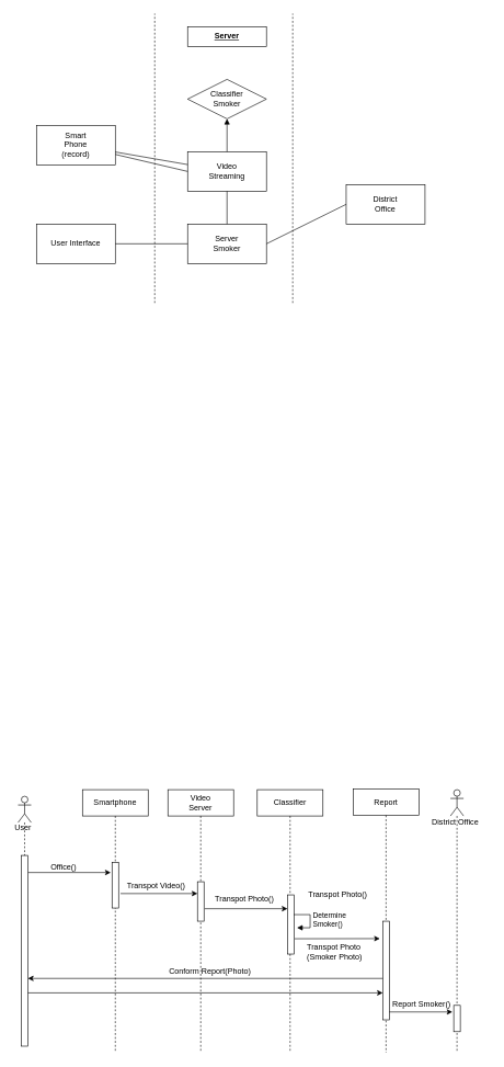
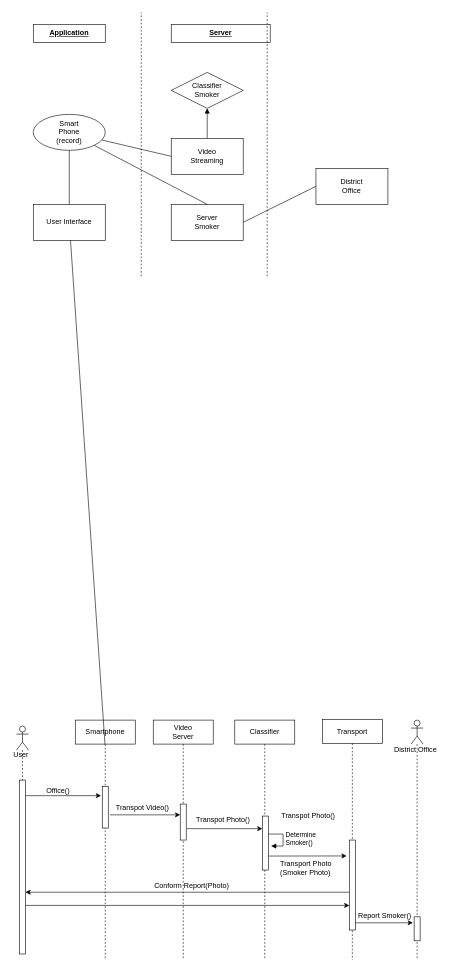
  <mxCell id="0" />
  <mxCell id="1" parent="0" />
- <mxCell id="2" value="&lt;span&gt;Report&lt;/span&gt;&lt;br&gt;" style="shape=umlLifeline;perimeter=lifelinePerimeter;whiteSpace=wrap;html=1;container=1;collapsible=0;recursiveResize=0;outlineConnect=0;" vertex="1" parent="1"><mxGeometry x="537" y="1199" width="100" height="401" as="geometry" /></mxCell>
+ <mxCell id="2" value="&lt;span&gt;Transport&lt;/span&gt;&lt;br&gt;" style="shape=umlLifeline;perimeter=lifelinePerimeter;whiteSpace=wrap;html=1;container=1;collapsible=0;recursiveResize=0;outlineConnect=0;" vertex="1" parent="1"><mxGeometry x="537" y="1199" width="100" height="401" as="geometry" /></mxCell>
  <mxCell id="3" value="&lt;span&gt;Classifier&lt;/span&gt;&lt;br&gt;" style="shape=umlLifeline;perimeter=lifelinePerimeter;whiteSpace=wrap;html=1;container=1;collapsible=0;recursiveResize=0;outlineConnect=0;" vertex="1" parent="1"><mxGeometry x="391" y="1200" width="100" height="400" as="geometry" /></mxCell>
  <mxCell id="4" value="&lt;span&gt;Video&lt;/span&gt;&lt;br&gt;&lt;span&gt;Server&lt;/span&gt;&lt;br&gt;" style="shape=umlLifeline;perimeter=lifelinePerimeter;whiteSpace=wrap;html=1;container=1;collapsible=0;recursiveResize=0;outlineConnect=0;" vertex="1" parent="1"><mxGeometry x="255" y="1200" width="100" height="400" as="geometry" /></mxCell>
  <mxCell id="5" value="&lt;span&gt;Smartphone&lt;/span&gt;" style="shape=umlLifeline;perimeter=lifelinePerimeter;whiteSpace=wrap;html=1;container=1;collapsible=0;recursiveResize=0;outlineConnect=0;" vertex="1" parent="1"><mxGeometry x="125" y="1200" width="100" height="400" as="geometry" /></mxCell>
  <mxCell id="6" value="Classifier&lt;br&gt;Smoker&lt;br&gt;" style="rhombus;whiteSpace=wrap;html=1;" vertex="1" parent="1"><mxGeometry x="285" y="120" width="120" height="60" as="geometry" /></mxCell>
  <mxCell id="7" value="Video&lt;br&gt;Streaming&lt;br&gt;" style="rounded=0;whiteSpace=wrap;html=1;" vertex="1" parent="1"><mxGeometry x="285" y="230" width="120" height="60" as="geometry" /></mxCell>
  <mxCell id="8" value="Server&lt;br&gt;Smoker&lt;br&gt;" style="rounded=0;whiteSpace=wrap;html=1;" vertex="1" parent="1"><mxGeometry x="285" y="340" width="120" height="60" as="geometry" /></mxCell>
- <mxCell id="9" value="Smart&lt;br&gt;Phone&lt;br&gt;(record)&lt;br&gt;" style="rounded=0;whiteSpace=wrap;html=1;" vertex="1" parent="1"><mxGeometry x="55" y="190" width="120" height="60" as="geometry" /></mxCell>
+ <mxCell id="9" value="Smart&lt;br&gt;Phone&lt;br&gt;(record)&lt;br&gt;" style="ellipse;whiteSpace=wrap;html=1;" vertex="1" parent="1"><mxGeometry x="55" y="190" width="120" height="60" as="geometry" /></mxCell>
  <mxCell id="10" value="User Interface" style="rounded=0;whiteSpace=wrap;html=1;" vertex="1" parent="1"><mxGeometry x="55" y="340" width="120" height="60" as="geometry" /></mxCell>
  <mxCell id="11" value="" style="endArrow=none;html=1;" edge="1" parent="1" source="9"><mxGeometry width="50" height="50" relative="1" as="geometry"><mxPoint x="235" y="310" as="sourcePoint" /><mxPoint x="285" y="260" as="targetPoint" /></mxGeometry></mxCell>
- <mxCell id="12" value="" style="endArrow=none;html=1;entryX=0.5;entryY=1;entryDx=0;entryDy=0;exitX=0.5;exitY=0;exitDx=0;exitDy=0;" edge="1" parent="1" source="8" target="7"><mxGeometry width="50" height="50" relative="1" as="geometry"><mxPoint x="95" y="480" as="sourcePoint" /><mxPoint x="145" y="430" as="targetPoint" /></mxGeometry></mxCell>
+ <mxCell id="12" value="" style="endArrow=none;html=1;exitX=0.5;exitY=0;exitDx=0;exitDy=0;" edge="1" parent="1" source="8" target="9"><mxGeometry width="50" height="50" relative="1" as="geometry"><mxPoint x="95" y="480" as="sourcePoint" /><mxPoint x="145" y="430" as="targetPoint" /></mxGeometry></mxCell>
  <mxCell id="13" value="" style="endArrow=block;html=1;entryX=0.5;entryY=1;entryDx=0;entryDy=0;" edge="1" parent="1" source="7" target="6"><mxGeometry width="50" height="50" relative="1" as="geometry"><mxPoint x="105" y="490" as="sourcePoint" /><mxPoint x="155" y="440" as="targetPoint" /></mxGeometry></mxCell>
  <mxCell id="14" value="" style="endArrow=none;dashed=1;html=1;" edge="1" parent="1"><mxGeometry width="50" height="50" relative="1" as="geometry"><mxPoint x="235" y="460" as="sourcePoint" /><mxPoint x="235" y="20" as="targetPoint" /></mxGeometry></mxCell>
- <mxCell id="16" value="&lt;b&gt;&lt;u&gt;Server&lt;/u&gt;&lt;/b&gt;" style="rounded=0;whiteSpace=wrap;html=1;" vertex="1" parent="1"><mxGeometry x="285" y="40" width="120" height="30" as="geometry" /></mxCell>
+ <mxCell id="15" value="&lt;b&gt;&lt;u&gt;Application&lt;/u&gt;&lt;/b&gt;" style="rounded=0;whiteSpace=wrap;html=1;" vertex="1" parent="1"><mxGeometry x="55" y="40" width="120" height="30" as="geometry" /></mxCell>
+ <mxCell id="16" value="&lt;b&gt;&lt;u&gt;Server&lt;/u&gt;&lt;/b&gt;" style="rounded=0;whiteSpace=wrap;html=1;" vertex="1" parent="1"><mxGeometry x="285" y="40" width="165" height="30" as="geometry" /></mxCell>
  <mxCell id="17" value="" style="endArrow=none;dashed=1;html=1;" edge="1" parent="1"><mxGeometry width="50" height="50" relative="1" as="geometry"><mxPoint x="445" y="460" as="sourcePoint" /><mxPoint x="445" y="20" as="targetPoint" /></mxGeometry></mxCell>
- <mxCell id="18" value="" style="endArrow=none;html=1;" edge="1" parent="1" source="10" target="8"><mxGeometry width="50" height="50" relative="1" as="geometry"><mxPoint x="185" y="244.118" as="sourcePoint" /><mxPoint x="295" y="270" as="targetPoint" /></mxGeometry></mxCell>
- <mxCell id="19" value="" style="endArrow=none;html=1;" edge="1" parent="1" source="9" target="7"><mxGeometry width="50" height="50" relative="1" as="geometry"><mxPoint x="185" y="380" as="sourcePoint" /><mxPoint x="295" y="380" as="targetPoint" /></mxGeometry></mxCell>
+ <mxCell id="18" value="" style="endArrow=none;html=1;" edge="1" parent="1" source="10" target="5"><mxGeometry width="50" height="50" relative="1" as="geometry"><mxPoint x="185" y="244.118" as="sourcePoint" /><mxPoint x="295" y="270" as="targetPoint" /></mxGeometry></mxCell>
+ <mxCell id="19" value="" style="endArrow=none;html=1;" edge="1" parent="1" source="9" target="10"><mxGeometry width="50" height="50" relative="1" as="geometry"><mxPoint x="185" y="380" as="sourcePoint" /><mxPoint x="295" y="380" as="targetPoint" /></mxGeometry></mxCell>
  <mxCell id="20" value="District&lt;br&gt;Office&lt;br&gt;" style="rounded=0;whiteSpace=wrap;html=1;" vertex="1" parent="1"><mxGeometry x="526.333" y="280" width="120" height="60" as="geometry" /></mxCell>
  <mxCell id="21" value="" style="endArrow=none;html=1;exitX=1;exitY=0.5;exitDx=0;exitDy=0;entryX=0;entryY=0.5;entryDx=0;entryDy=0;" edge="1" parent="1" source="8" target="20"><mxGeometry width="50" height="50" relative="1" as="geometry"><mxPoint x="185" y="380" as="sourcePoint" /><mxPoint x="295" y="380" as="targetPoint" /></mxGeometry></mxCell>
  <mxCell id="22" value="" style="html=1;points=[];perimeter=orthogonalPerimeter;" vertex="1" parent="1"><mxGeometry x="170" y="1311" width="10" height="69" as="geometry" /></mxCell>
  <mxCell id="23" value="" style="html=1;points=[];perimeter=orthogonalPerimeter;" vertex="1" parent="1"><mxGeometry x="300" y="1340" width="10" height="60" as="geometry" /></mxCell>
  <mxCell id="24" value="" style="html=1;points=[];perimeter=orthogonalPerimeter;" vertex="1" parent="1"><mxGeometry x="437" y="1360" width="10" height="90" as="geometry" /></mxCell>
  <mxCell id="25" value="" style="html=1;points=[];perimeter=orthogonalPerimeter;" vertex="1" parent="1"><mxGeometry x="582" y="1400" width="10" height="150" as="geometry" /></mxCell>
  <mxCell id="26" value="" style="endArrow=classic;html=1;exitX=1.1;exitY=0.565;exitDx=0;exitDy=0;exitPerimeter=0;" edge="1" parent="1"><mxGeometry width="50" height="50" relative="1" as="geometry"><mxPoint x="311" y="1381" as="sourcePoint" /><mxPoint x="437" y="1381" as="targetPoint" /></mxGeometry></mxCell>
  <mxCell id="27" value="" style="endArrow=classic;html=1;exitX=1.3;exitY=0.49;exitDx=0;exitDy=0;exitPerimeter=0;" edge="1" parent="1"><mxGeometry width="50" height="50" relative="1" as="geometry"><mxPoint x="183" y="1358" as="sourcePoint" /><mxPoint x="300" y="1358" as="targetPoint" /></mxGeometry></mxCell>
  <mxCell id="28" value="" style="endArrow=classic;html=1;entryX=-0.2;entryY=0.177;entryDx=0;entryDy=0;entryPerimeter=0;" edge="1" parent="1"><mxGeometry width="50" height="50" relative="1" as="geometry"><mxPoint x="42" y="1326" as="sourcePoint" /><mxPoint x="168" y="1326" as="targetPoint" /></mxGeometry></mxCell>
  <mxCell id="29" value="Office()" style="text;html=1;resizable=0;points=[];autosize=1;align=left;verticalAlign=top;spacingTop=-4;" vertex="1" parent="1"><mxGeometry x="75" y="1308" width="60" height="20" as="geometry" /></mxCell>
  <mxCell id="30" value="Transpot Video()" style="text;html=1;resizable=0;points=[];autosize=1;align=left;verticalAlign=top;spacingTop=-4;" vertex="1" parent="1"><mxGeometry x="191" y="1336" width="100" height="20" as="geometry" /></mxCell>
  <mxCell id="31" value="Transpot Photo()" style="text;html=1;resizable=0;points=[];autosize=1;align=left;verticalAlign=top;spacingTop=-4;" vertex="1" parent="1"><mxGeometry x="325" y="1357" width="100" height="20" as="geometry" /></mxCell>
  <mxCell id="32" value="Transpot Photo()" style="text;html=1;resizable=0;points=[];autosize=1;align=left;verticalAlign=top;spacingTop=-4;" vertex="1" parent="1"><mxGeometry x="466.5" y="1350" width="100" height="20" as="geometry" /></mxCell>
  <mxCell id="33" value="" style="endArrow=classic;html=1;exitX=1.1;exitY=0.741;exitDx=0;exitDy=0;exitPerimeter=0;" edge="1" parent="1" source="24"><mxGeometry width="50" height="50" relative="1" as="geometry"><mxPoint x="475" y="1427" as="sourcePoint" /><mxPoint x="577.5" y="1426.5" as="targetPoint" /></mxGeometry></mxCell>
  <mxCell id="34" value="" style="endArrow=classic;html=1;exitX=0.017;exitY=0.852;exitDx=0;exitDy=0;exitPerimeter=0;" edge="1" parent="1"><mxGeometry width="50" height="50" relative="1" as="geometry"><mxPoint x="582" y="1487" as="sourcePoint" /><mxPoint x="42" y="1487" as="targetPoint" /></mxGeometry></mxCell>
  <mxCell id="35" value="" style="shape=umlLifeline;participant=umlActor;perimeter=lifelinePerimeter;whiteSpace=wrap;html=1;container=1;collapsible=0;recursiveResize=0;verticalAlign=top;spacingTop=36;labelBackgroundColor=#ffffff;outlineConnect=0;" vertex="1" parent="1"><mxGeometry x="27" y="1210" width="20" height="380" as="geometry" /></mxCell>
  <mxCell id="36" value="" style="html=1;points=[];perimeter=orthogonalPerimeter;" vertex="1" parent="35"><mxGeometry x="5" y="90" width="10" height="290" as="geometry" /></mxCell>
  <mxCell id="37" value="" style="shape=umlLifeline;participant=umlActor;perimeter=lifelinePerimeter;whiteSpace=wrap;html=1;container=1;collapsible=0;recursiveResize=0;verticalAlign=top;spacingTop=36;labelBackgroundColor=#ffffff;outlineConnect=0;" vertex="1" parent="1"><mxGeometry x="685" y="1200" width="20" height="400" as="geometry" /></mxCell>
  <mxCell id="38" value="" style="endArrow=classic;html=1;entryX=-0.033;entryY=0.802;entryDx=0;entryDy=0;entryPerimeter=0;" edge="1" parent="1"><mxGeometry width="50" height="50" relative="1" as="geometry"><mxPoint x="42" y="1509" as="sourcePoint" /><mxPoint x="582" y="1509" as="targetPoint" /></mxGeometry></mxCell>
  <mxCell id="39" value="" style="html=1;points=[];perimeter=orthogonalPerimeter;" vertex="1" parent="1"><mxGeometry x="690" y="1528" width="10" height="40" as="geometry" /></mxCell>
  <mxCell id="40" value="" style="endArrow=classic;html=1;entryX=-0.167;entryY=0.442;entryDx=0;entryDy=0;entryPerimeter=0;" edge="1" parent="1"><mxGeometry width="50" height="50" relative="1" as="geometry"><mxPoint x="592" y="1538" as="sourcePoint" /><mxPoint x="688" y="1538" as="targetPoint" /></mxGeometry></mxCell>
  <mxCell id="41" value="Conform Report(Photo)" style="text;html=1;resizable=0;points=[];autosize=1;align=left;verticalAlign=top;spacingTop=-4;" vertex="1" parent="1"><mxGeometry x="255" y="1466" width="140" height="20" as="geometry" /></mxCell>
  <mxCell id="42" value="Report Smoker()" style="text;html=1;resizable=0;points=[];autosize=1;align=left;verticalAlign=top;spacingTop=-4;" vertex="1" parent="1"><mxGeometry x="595" y="1517" width="100" height="20" as="geometry" /></mxCell>
  <mxCell id="43" value="Determine&lt;br&gt;Smoker()&lt;br&gt;" style="edgeStyle=orthogonalEdgeStyle;html=1;align=left;spacingLeft=2;endArrow=block;rounded=0;entryX=1;entryY=0;" edge="1" parent="1"><mxGeometry relative="1" as="geometry"><mxPoint x="446.5" y="1390" as="sourcePoint" /><Array as="points"><mxPoint x="471.5" y="1390" /></Array><mxPoint x="451.5" y="1410" as="targetPoint" /></mxGeometry></mxCell>
- <mxCell id="44" value="Transpot Photo &lt;br&gt;(Smoker&amp;nbsp;Photo)&lt;br&gt;" style="text;html=1;resizable=0;points=[];autosize=1;align=left;verticalAlign=top;spacingTop=-4;" vertex="1" parent="1"><mxGeometry x="464.5" y="1430" width="100" height="30" as="geometry" /></mxCell>
+ <mxCell id="44" value="Transport Photo &lt;br&gt;(Smoker&amp;nbsp;Photo)&lt;br&gt;" style="text;html=1;resizable=0;points=[];autosize=1;align=left;verticalAlign=top;spacingTop=-4;" vertex="1" parent="1"><mxGeometry x="464.5" y="1430" width="100" height="30" as="geometry" /></mxCell>
  <mxCell id="45" value="District Office" style="text;html=1;resizable=0;points=[];autosize=1;align=left;verticalAlign=top;spacingTop=-4;" vertex="1" parent="1"><mxGeometry x="655" y="1240" width="90" height="20" as="geometry" /></mxCell>
  <mxCell id="46" value="User" style="text;html=1;resizable=0;points=[];autosize=1;align=left;verticalAlign=top;spacingTop=-4;" vertex="1" parent="1"><mxGeometry x="20" y="1248" width="40" height="20" as="geometry" /></mxCell>
